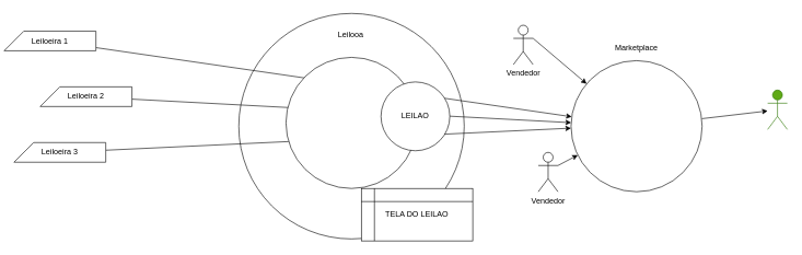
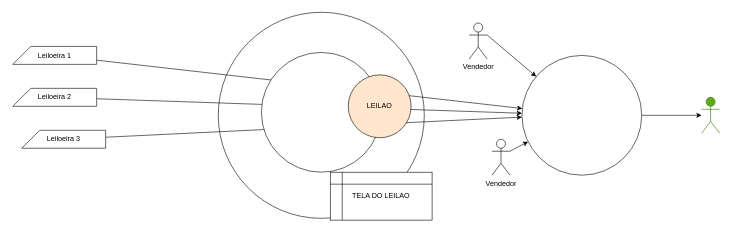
  <mxCell id="0" />
  <mxCell id="1" parent="0" />
  <mxCell id="2" value="" style="ellipse;whiteSpace=wrap;html=1;" vertex="1" parent="1"><mxGeometry x="363" y="20" width="344" height="344" as="geometry" /></mxCell>
  <mxCell id="3" style="edgeStyle=none;html=1;" edge="1" parent="1" source="4" target="18"><mxGeometry relative="1" as="geometry" /></mxCell>
  <mxCell id="4" value="" style="ellipse;whiteSpace=wrap;html=1;" vertex="1" parent="1"><mxGeometry x="870" y="92" width="200" height="200" as="geometry" /></mxCell>
- <mxCell id="5" value="Leilooa" style="text;html=1;strokeColor=none;fillColor=none;align=center;verticalAlign=middle;whiteSpace=wrap;rounded=0;" vertex="1" parent="1"><mxGeometry x="504" y="38" width="60" height="30" as="geometry" /></mxCell>
- <mxCell id="6" value="Marketplace" style="text;html=1;strokeColor=none;fillColor=none;align=center;verticalAlign=middle;whiteSpace=wrap;rounded=0;" vertex="1" parent="1"><mxGeometry x="940" y="57" width="60" height="30" as="geometry" /></mxCell>
  <mxCell id="7" style="edgeStyle=none;html=1;exitX=1;exitY=0.333;exitDx=0;exitDy=0;exitPerimeter=0;" edge="1" parent="1" source="8" target="4"><mxGeometry relative="1" as="geometry" /></mxCell>
  <mxCell id="8" value="Vendedor" style="shape=umlActor;verticalLabelPosition=bottom;verticalAlign=top;html=1;outlineConnect=0;" vertex="1" parent="1"><mxGeometry x="782" y="38" width="30" height="60" as="geometry" /></mxCell>
  <mxCell id="9" style="edgeStyle=none;html=1;" edge="1" parent="1" source="10" target="4"><mxGeometry relative="1" as="geometry" /></mxCell>
- <mxCell id="10" value="Leiloeira 1" style="shape=card;whiteSpace=wrap;html=1;" vertex="1" parent="1"><mxGeometry x="5" y="47" width="140" height="30" as="geometry" /></mxCell>
+ <mxCell id="10" value="Leiloeira 1" style="shape=card;whiteSpace=wrap;html=1;" vertex="1" parent="1"><mxGeometry x="20" y="77" width="140" height="30" as="geometry" /></mxCell>
  <mxCell id="11" style="edgeStyle=none;html=1;" edge="1" parent="1" source="12" target="4"><mxGeometry relative="1" as="geometry" /></mxCell>
- <mxCell id="12" value="Leiloeira 2" style="shape=card;whiteSpace=wrap;html=1;" vertex="1" parent="1"><mxGeometry x="60" y="132" width="140" height="30" as="geometry" /></mxCell>
+ <mxCell id="12" value="Leiloeira 2" style="shape=card;whiteSpace=wrap;html=1;" vertex="1" parent="1"><mxGeometry x="20" y="147" width="140" height="30" as="geometry" /></mxCell>
  <mxCell id="13" style="edgeStyle=none;html=1;entryX=0;entryY=0.515;entryDx=0;entryDy=0;entryPerimeter=0;" edge="1" parent="1" source="14" target="4"><mxGeometry relative="1" as="geometry" /></mxCell>
- <mxCell id="14" value="Leiloeira 3" style="shape=card;whiteSpace=wrap;html=1;" vertex="1" parent="1"><mxGeometry x="20" y="217" width="140" height="30" as="geometry" /></mxCell>
+ <mxCell id="14" value="Leiloeira 3" style="shape=card;whiteSpace=wrap;html=1;" vertex="1" parent="1"><mxGeometry x="35" y="217" width="140" height="30" as="geometry" /></mxCell>
  <mxCell id="15" value="" style="ellipse;whiteSpace=wrap;html=1;" vertex="1" parent="1"><mxGeometry x="435" y="87" width="200" height="200" as="geometry" /></mxCell>
  <mxCell id="16" style="edgeStyle=none;html=1;exitX=1;exitY=0.333;exitDx=0;exitDy=0;exitPerimeter=0;" edge="1" parent="1" source="17" target="4"><mxGeometry relative="1" as="geometry" /></mxCell>
  <mxCell id="17" value="Vendedor" style="shape=umlActor;verticalLabelPosition=bottom;verticalAlign=top;html=1;outlineConnect=0;" vertex="1" parent="1"><mxGeometry x="820" y="232" width="30" height="60" as="geometry" /></mxCell>
- <mxCell id="18" value="Comprador" style="shape=umlActor;verticalLabelPosition=bottom;verticalAlign=top;html=1;outlineConnect=0;fillColor=#60a917;fontColor=#ffffff;strokeColor=#2D7600;" vertex="1" parent="1"><mxGeometry x="1170" y="137" width="30" height="60" as="geometry" /></mxCell>
- <mxCell id="19" value="LEILAO" style="ellipse;whiteSpace=wrap;html=1;" vertex="1" parent="1"><mxGeometry x="580" y="124.5" width="105" height="105" as="geometry" /></mxCell>
+ <mxCell id="18" value="Comprador" style="shape=umlActor;verticalLabelPosition=bottom;verticalAlign=top;html=1;outlineConnect=0;fillColor=#60a917;fontColor=#ffffff;strokeColor=#2D7600;" vertex="1" parent="1"><mxGeometry x="1170" y="162" width="30" height="60" as="geometry" /></mxCell>
+ <mxCell id="19" value="LEILAO" style="ellipse;whiteSpace=wrap;html=1;fillColor=#ffe6cc;" vertex="1" parent="1"><mxGeometry x="580" y="124.5" width="105" height="105" as="geometry" /></mxCell>
  <mxCell id="20" value="TELA DO LEILAO" style="shape=internalStorage;whiteSpace=wrap;html=1;backgroundOutline=1;" vertex="1" parent="1"><mxGeometry x="550" y="287" width="170" height="80" as="geometry" /></mxCell>
